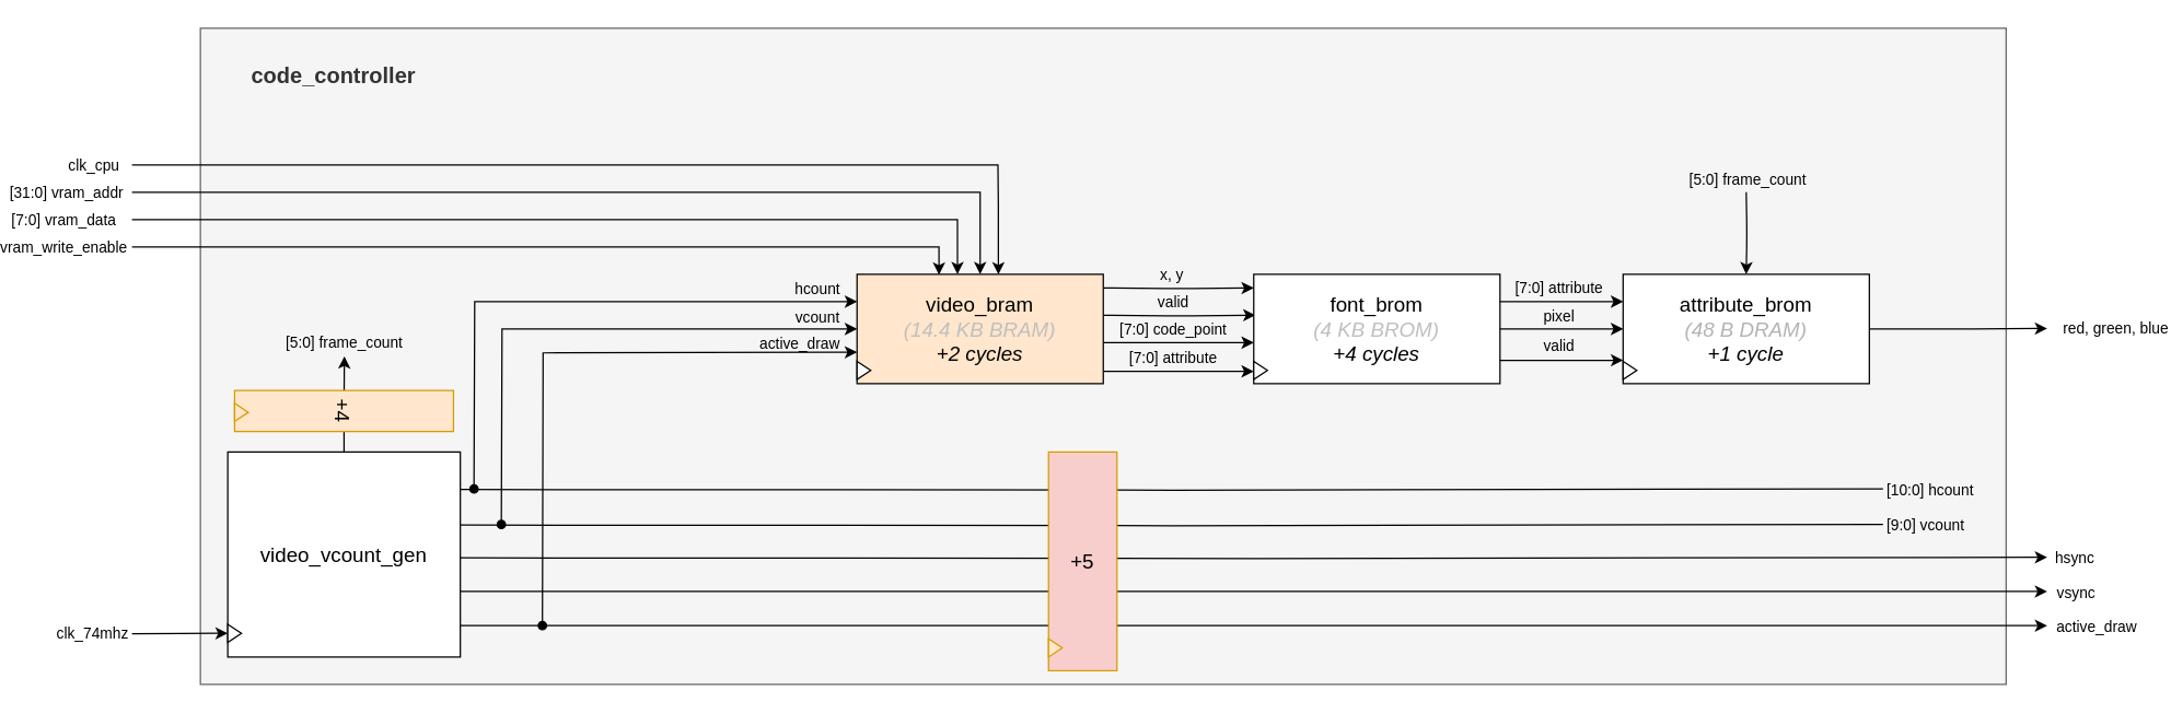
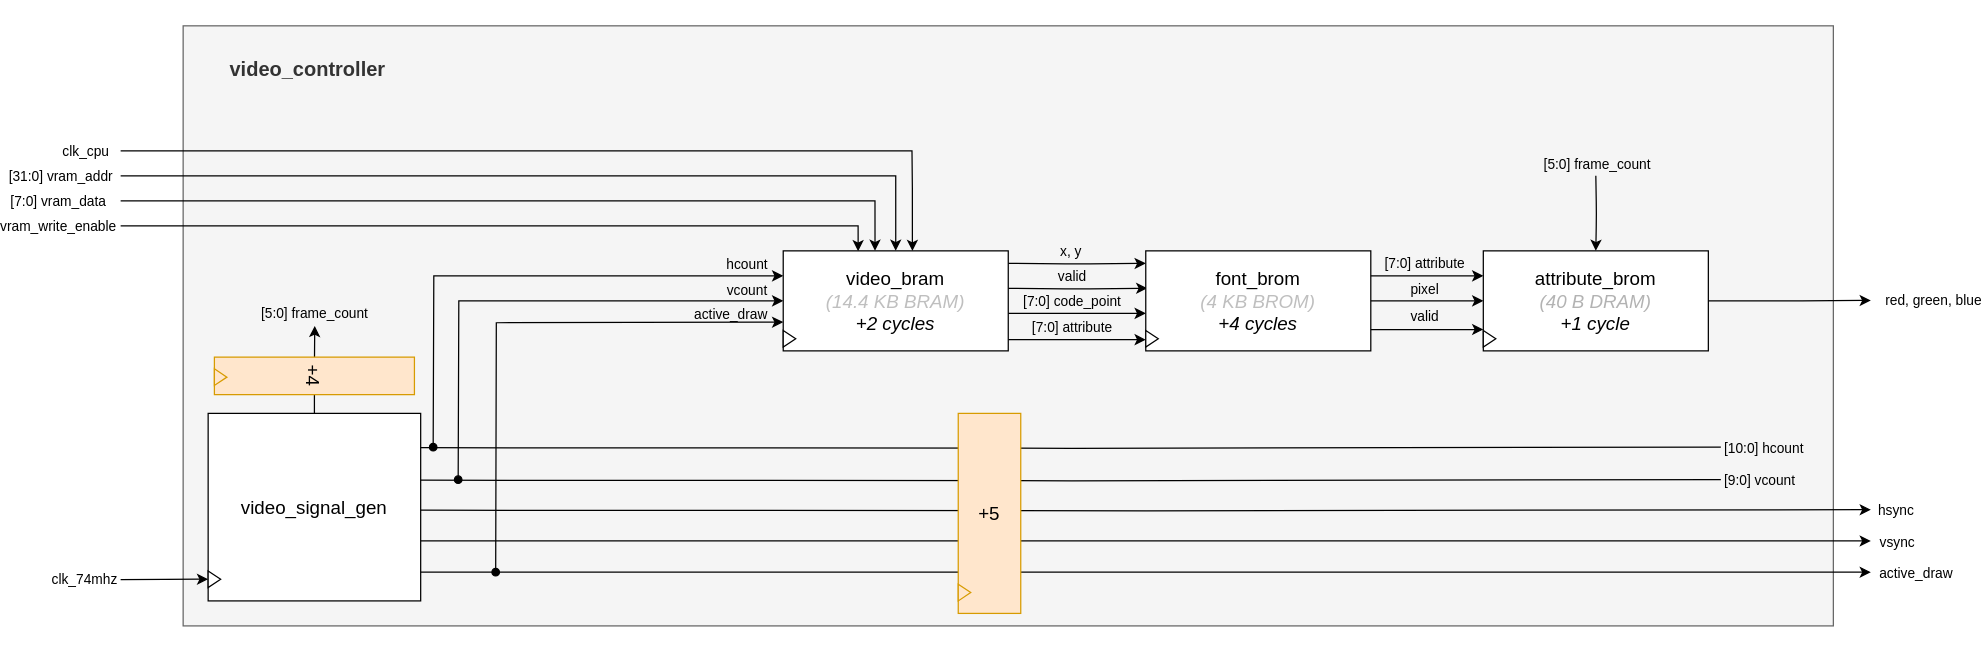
  <mxCell id="0" />
  <mxCell id="1" parent="0" />
- <mxCell id="2" value="&lt;div align=&quot;left&quot;&gt;&lt;font style=&quot;font-size: 16px;&quot;&gt;&lt;b&gt;&lt;br&gt;&lt;/b&gt;&lt;/font&gt;&lt;/div&gt;&lt;div align=&quot;left&quot;&gt;&lt;font style=&quot;font-size: 16px;&quot;&gt;&lt;b&gt;&lt;span style=&quot;white-space: pre;&quot;&gt;&#09;&lt;/span&gt;code_controller&lt;br&gt;&lt;/b&gt;&lt;/font&gt;&lt;/div&gt;" style="rounded=0;whiteSpace=wrap;html=1;fillColor=#f5f5f5;fontColor=#333333;strokeColor=#666666;verticalAlign=top;labelPosition=center;verticalLabelPosition=middle;align=left;movable=0;resizable=0;rotatable=0;deletable=0;editable=0;locked=1;connectable=0;" vertex="1" parent="1"><mxGeometry x="70" y="20" width="1320" height="480" as="geometry" /></mxCell>
+ <mxCell id="2" value="&lt;div align=&quot;left&quot;&gt;&lt;font style=&quot;font-size: 16px;&quot;&gt;&lt;b&gt;&lt;br&gt;&lt;/b&gt;&lt;/font&gt;&lt;/div&gt;&lt;div align=&quot;left&quot;&gt;&lt;font style=&quot;font-size: 16px;&quot;&gt;&lt;b&gt;&lt;span style=&quot;white-space: pre;&quot;&gt;&#09;&lt;/span&gt;video_controller&lt;br&gt;&lt;/b&gt;&lt;/font&gt;&lt;/div&gt;" style="rounded=0;whiteSpace=wrap;html=1;fillColor=#f5f5f5;fontColor=#333333;strokeColor=#666666;verticalAlign=top;labelPosition=center;verticalLabelPosition=middle;align=left;movable=0;resizable=0;rotatable=0;deletable=0;editable=0;locked=1;connectable=0;" vertex="1" parent="1"><mxGeometry x="70" y="20" width="1320" height="480" as="geometry" /></mxCell>
  <mxCell id="3" value="" style="group;rounded=0;fontSize=15;" vertex="1" connectable="0" parent="1"><mxGeometry x="90" y="330" width="170" height="150" as="geometry" /></mxCell>
  <mxCell id="4" style="edgeStyle=orthogonalEdgeStyle;orthogonalLoop=1;jettySize=auto;html=1;exitX=1;exitY=0.5;exitDx=0;exitDy=0;rounded=0;" edge="1" parent="3"><mxGeometry relative="1" as="geometry"><mxPoint x="1330" y="102" as="targetPoint" /><mxPoint x="170" y="102" as="sourcePoint" /></mxGeometry></mxCell>
  <mxCell id="5" value="vsync" style="edgeLabel;html=1;align=center;verticalAlign=middle;resizable=0;points=[];labelBackgroundColor=none;rounded=0;" vertex="1" connectable="0" parent="4"><mxGeometry x="0.984" y="1" relative="1" as="geometry"><mxPoint x="29" y="1" as="offset" /></mxGeometry></mxCell>
  <mxCell id="6" style="edgeStyle=orthogonalEdgeStyle;orthogonalLoop=1;jettySize=auto;html=1;exitX=0.5;exitY=0;exitDx=0;exitDy=0;" edge="1" parent="3" source="8"><mxGeometry relative="1" as="geometry"><mxPoint x="85.261" y="-70" as="targetPoint" /></mxGeometry></mxCell>
  <mxCell id="7" value="[5:0] frame_count" style="edgeLabel;html=1;align=center;verticalAlign=middle;resizable=0;points=[];labelBackgroundColor=none;" vertex="1" connectable="0" parent="6"><mxGeometry x="0.101" y="-1" relative="1" as="geometry"><mxPoint x="-2" y="-42" as="offset" /></mxGeometry></mxCell>
- <mxCell id="8" value="video_vcount_gen" style="rounded=0;whiteSpace=wrap;html=1;fontSize=15;" vertex="1" parent="3"><mxGeometry width="170" height="150" as="geometry" /></mxCell>
+ <mxCell id="8" value="video_signal_gen" style="rounded=0;whiteSpace=wrap;html=1;fontSize=15;" vertex="1" parent="3"><mxGeometry width="170" height="150" as="geometry" /></mxCell>
  <mxCell id="9" style="edgeStyle=orthogonalEdgeStyle;orthogonalLoop=1;jettySize=auto;html=1;exitX=0;exitY=0.5;exitDx=0;exitDy=0;endArrow=none;endFill=0;startArrow=classic;startFill=1;rounded=0;" edge="1" parent="3" source="11"><mxGeometry relative="1" as="geometry"><mxPoint x="-70" y="133" as="targetPoint" /></mxGeometry></mxCell>
  <mxCell id="10" value="clk_74mhz" style="edgeLabel;html=1;align=center;verticalAlign=middle;resizable=0;points=[];rounded=0;" vertex="1" connectable="0" parent="9"><mxGeometry x="0.414" y="-1" relative="1" as="geometry"><mxPoint x="-50" as="offset" /></mxGeometry></mxCell>
  <mxCell id="11" value="" style="triangle;whiteSpace=wrap;html=1;rounded=0;" vertex="1" parent="3"><mxGeometry y="126" width="10" height="13.33" as="geometry" /></mxCell>
  <mxCell id="12" style="edgeStyle=orthogonalEdgeStyle;orthogonalLoop=1;jettySize=auto;html=1;exitX=1;exitY=0.5;exitDx=0;exitDy=0;rounded=0;" edge="1" parent="1"><mxGeometry relative="1" as="geometry"><mxPoint x="1420" y="407" as="targetPoint" /><mxPoint x="260" y="407.43" as="sourcePoint" /></mxGeometry></mxCell>
  <mxCell id="13" value="hsync" style="edgeLabel;html=1;align=center;verticalAlign=middle;resizable=0;points=[];labelBackgroundColor=none;rounded=0;" vertex="1" connectable="0" parent="12"><mxGeometry x="0.984" y="1" relative="1" as="geometry"><mxPoint x="29" y="1" as="offset" /></mxGeometry></mxCell>
  <mxCell id="14" style="edgeStyle=orthogonalEdgeStyle;orthogonalLoop=1;jettySize=auto;html=1;rounded=0;" edge="1" parent="1"><mxGeometry relative="1" as="geometry"><mxPoint x="1420" y="457" as="targetPoint" /><mxPoint x="260" y="457" as="sourcePoint" /></mxGeometry></mxCell>
  <mxCell id="15" value="active_draw" style="edgeLabel;html=1;align=center;verticalAlign=middle;resizable=0;points=[];labelBackgroundColor=none;rounded=0;" vertex="1" connectable="0" parent="14"><mxGeometry x="0.984" y="1" relative="1" as="geometry"><mxPoint x="44" y="1" as="offset" /></mxGeometry></mxCell>
  <mxCell id="16" style="edgeStyle=orthogonalEdgeStyle;orthogonalLoop=1;jettySize=auto;html=1;exitX=1;exitY=0.5;exitDx=0;exitDy=0;rounded=0;endArrow=none;endFill=0;" edge="1" parent="1"><mxGeometry relative="1" as="geometry"><mxPoint x="1300" y="383" as="targetPoint" /><mxPoint x="260" y="383.43" as="sourcePoint" /></mxGeometry></mxCell>
  <mxCell id="17" value="[9:0] vcount" style="edgeLabel;html=1;align=left;verticalAlign=middle;resizable=0;points=[];labelBackgroundColor=none;rounded=0;" vertex="1" connectable="0" parent="16"><mxGeometry x="0.984" y="1" relative="1" as="geometry"><mxPoint x="9" y="1" as="offset" /></mxGeometry></mxCell>
  <mxCell id="18" style="edgeStyle=orthogonalEdgeStyle;orthogonalLoop=1;jettySize=auto;html=1;exitX=1;exitY=0.5;exitDx=0;exitDy=0;rounded=0;endArrow=none;endFill=0;" edge="1" parent="1"><mxGeometry relative="1" as="geometry"><mxPoint x="1300" y="357" as="targetPoint" /><mxPoint x="260" y="357.43" as="sourcePoint" /></mxGeometry></mxCell>
  <mxCell id="19" value="[10:0] hcount" style="edgeLabel;html=1;align=left;verticalAlign=middle;resizable=0;points=[];labelBackgroundColor=none;rounded=0;" vertex="1" connectable="0" parent="18"><mxGeometry x="0.984" y="1" relative="1" as="geometry"><mxPoint x="9" y="1" as="offset" /></mxGeometry></mxCell>
  <mxCell id="20" style="edgeStyle=orthogonalEdgeStyle;orthogonalLoop=1;jettySize=auto;html=1;exitX=0;exitY=0.25;exitDx=0;exitDy=0;endArrow=oval;endFill=1;rounded=0;startArrow=classic;startFill=1;" edge="1" parent="1" source="42"><mxGeometry relative="1" as="geometry"><mxPoint x="270" y="357" as="targetPoint" /><mxPoint x="360" y="220" as="sourcePoint" /></mxGeometry></mxCell>
  <mxCell id="21" value="hcount" style="edgeLabel;html=1;align=center;verticalAlign=middle;resizable=0;points=[];labelBackgroundColor=none;" vertex="1" connectable="0" parent="20"><mxGeometry x="-0.544" y="-2" relative="1" as="geometry"><mxPoint x="65" y="-8" as="offset" /></mxGeometry></mxCell>
  <mxCell id="22" style="edgeStyle=orthogonalEdgeStyle;orthogonalLoop=1;jettySize=auto;html=1;exitX=0;exitY=0.5;exitDx=0;exitDy=0;endArrow=oval;endFill=1;rounded=0;startArrow=classic;startFill=1;" edge="1" parent="1" source="42"><mxGeometry relative="1" as="geometry"><mxPoint x="290" y="383" as="targetPoint" /><mxPoint x="361.68" y="246.16" as="sourcePoint" /></mxGeometry></mxCell>
  <mxCell id="23" value="vcount" style="edgeLabel;html=1;align=center;verticalAlign=middle;resizable=0;points=[];labelBackgroundColor=none;" vertex="1" connectable="0" parent="22"><mxGeometry x="-0.539" y="-1" relative="1" as="geometry"><mxPoint x="63" y="-8" as="offset" /></mxGeometry></mxCell>
  <mxCell id="24" style="edgeStyle=orthogonalEdgeStyle;orthogonalLoop=1;jettySize=auto;html=1;exitX=0.5;exitY=0;exitDx=0;exitDy=0;endArrow=none;endFill=0;startArrow=classic;startFill=1;rounded=0;" edge="1" parent="1" source="42"><mxGeometry relative="1" as="geometry"><mxPoint x="20" y="140" as="targetPoint" /><Array as="points"><mxPoint x="640" y="140" /></Array></mxGeometry></mxCell>
  <mxCell id="25" value="[31:0] vram_addr" style="edgeLabel;html=1;align=center;verticalAlign=middle;resizable=0;points=[];" vertex="1" connectable="0" parent="24"><mxGeometry x="0.96" y="3" relative="1" as="geometry"><mxPoint x="-63" y="-3" as="offset" /></mxGeometry></mxCell>
  <mxCell id="26" style="edgeStyle=orthogonalEdgeStyle;orthogonalLoop=1;jettySize=auto;html=1;exitX=0.408;exitY=0;exitDx=0;exitDy=0;endArrow=none;endFill=0;exitPerimeter=0;startArrow=classic;startFill=1;rounded=0;" edge="1" parent="1" source="42"><mxGeometry relative="1" as="geometry"><mxPoint x="20" y="160" as="targetPoint" /><Array as="points"><mxPoint x="623" y="160" /></Array></mxGeometry></mxCell>
  <mxCell id="27" value="[7:0] vram_data" style="edgeLabel;html=1;align=center;verticalAlign=middle;resizable=0;points=[];" vertex="1" connectable="0" parent="26"><mxGeometry x="0.992" relative="1" as="geometry"><mxPoint x="-53" as="offset" /></mxGeometry></mxCell>
  <mxCell id="28" style="edgeStyle=orthogonalEdgeStyle;orthogonalLoop=1;jettySize=auto;html=1;exitX=0.574;exitY=0.001;exitDx=0;exitDy=0;endArrow=none;endFill=0;exitPerimeter=0;startArrow=classic;startFill=1;rounded=0;" edge="1" parent="1" source="42"><mxGeometry relative="1" as="geometry"><mxPoint x="20" y="120" as="targetPoint" /><Array as="points"><mxPoint x="653" y="150" /><mxPoint x="653" y="100" /></Array></mxGeometry></mxCell>
  <mxCell id="29" value="clk_cpu" style="edgeLabel;html=1;align=center;verticalAlign=middle;resizable=0;points=[];" vertex="1" connectable="0" parent="28"><mxGeometry x="0.973" relative="1" as="geometry"><mxPoint x="-39" as="offset" /></mxGeometry></mxCell>
  <mxCell id="30" style="edgeStyle=orthogonalEdgeStyle;orthogonalLoop=1;jettySize=auto;html=1;exitX=0.333;exitY=0.004;exitDx=0;exitDy=0;exitPerimeter=0;endArrow=none;endFill=0;startArrow=classic;startFill=1;rounded=0;" edge="1" parent="1" source="42"><mxGeometry relative="1" as="geometry"><mxPoint x="20" y="180" as="targetPoint" /><Array as="points"><mxPoint x="610" y="180" /></Array></mxGeometry></mxCell>
  <mxCell id="31" value="vram_write_enable" style="edgeLabel;html=1;align=center;verticalAlign=middle;resizable=0;points=[];" vertex="1" connectable="0" parent="30"><mxGeometry x="0.93" relative="1" as="geometry"><mxPoint x="-72" as="offset" /></mxGeometry></mxCell>
  <mxCell id="32" style="edgeStyle=orthogonalEdgeStyle;orthogonalLoop=1;jettySize=auto;html=1;exitX=1;exitY=0.25;exitDx=0;exitDy=0;entryX=0;entryY=0.125;entryDx=0;entryDy=0;entryPerimeter=0;" edge="1" parent="1" target="45"><mxGeometry relative="1" as="geometry"><mxPoint x="730" y="210" as="sourcePoint" /><mxPoint x="800" y="210" as="targetPoint" /></mxGeometry></mxCell>
  <mxCell id="33" value="x, y" style="edgeLabel;html=1;align=center;verticalAlign=middle;resizable=0;points=[];labelBackgroundColor=none;" vertex="1" connectable="0" parent="32"><mxGeometry x="-0.514" relative="1" as="geometry"><mxPoint x="23" y="-10" as="offset" /></mxGeometry></mxCell>
  <mxCell id="34" style="edgeStyle=orthogonalEdgeStyle;orthogonalLoop=1;jettySize=auto;html=1;exitX=1;exitY=0.5;exitDx=0;exitDy=0;entryX=0.007;entryY=0.373;entryDx=0;entryDy=0;entryPerimeter=0;" edge="1" parent="1" target="45"><mxGeometry relative="1" as="geometry"><mxPoint x="730" y="230" as="sourcePoint" /><mxPoint x="800" y="230" as="targetPoint" /></mxGeometry></mxCell>
  <mxCell id="35" value="valid" style="edgeLabel;html=1;align=center;verticalAlign=middle;resizable=0;points=[];labelBackgroundColor=none;" vertex="1" connectable="0" parent="34"><mxGeometry x="-0.101" y="2" relative="1" as="geometry"><mxPoint y="-8" as="offset" /></mxGeometry></mxCell>
  <mxCell id="36" style="edgeStyle=orthogonalEdgeStyle;orthogonalLoop=1;jettySize=auto;html=1;exitX=1;exitY=0.5;exitDx=0;exitDy=0;" edge="1" parent="1"><mxGeometry relative="1" as="geometry"><mxPoint x="730" y="250" as="sourcePoint" /><mxPoint x="840" y="250" as="targetPoint" /></mxGeometry></mxCell>
  <mxCell id="37" value="[7:0] code_point" style="edgeLabel;html=1;align=center;verticalAlign=middle;resizable=0;points=[];labelBackgroundColor=none;" vertex="1" connectable="0" parent="36"><mxGeometry x="-0.04" y="2" relative="1" as="geometry"><mxPoint x="-3" y="-8" as="offset" /></mxGeometry></mxCell>
  <mxCell id="38" style="edgeStyle=orthogonalEdgeStyle;orthogonalLoop=1;jettySize=auto;html=1;exitX=1;exitY=0.75;exitDx=0;exitDy=0;entryX=0;entryY=0.75;entryDx=0;entryDy=0;" edge="1" parent="1"><mxGeometry relative="1" as="geometry"><mxPoint x="730" y="271" as="sourcePoint" /><mxPoint x="840" y="271" as="targetPoint" /></mxGeometry></mxCell>
  <mxCell id="39" value="[7:0] attribute" style="edgeLabel;html=1;align=center;verticalAlign=middle;resizable=0;points=[];labelBackgroundColor=none;" vertex="1" connectable="0" parent="38"><mxGeometry x="0.025" y="-2" relative="1" as="geometry"><mxPoint x="-6" y="-13" as="offset" /></mxGeometry></mxCell>
  <mxCell id="40" style="edgeStyle=orthogonalEdgeStyle;orthogonalLoop=1;jettySize=auto;html=1;exitX=0;exitY=0.75;exitDx=0;exitDy=0;endArrow=oval;endFill=1;startArrow=classic;startFill=1;rounded=0;" edge="1" parent="1"><mxGeometry relative="1" as="geometry"><mxPoint x="320" y="457" as="targetPoint" /><mxPoint x="550" y="257" as="sourcePoint" /></mxGeometry></mxCell>
  <mxCell id="41" value="active_draw" style="edgeLabel;html=1;align=center;verticalAlign=middle;resizable=0;points=[];labelBackgroundColor=none;" vertex="1" connectable="0" parent="40"><mxGeometry x="-0.806" y="1" relative="1" as="geometry"><mxPoint x="-1" y="-8" as="offset" /></mxGeometry></mxCell>
- <mxCell id="42" value="video_bram&lt;br&gt;&lt;i&gt;&lt;font color=&quot;#bfbfbf&quot;&gt;(14.4 KB BRAM)&lt;/font&gt;&lt;/i&gt;&lt;br&gt;&lt;i&gt;+2 cycles&lt;/i&gt;" style="rounded=0;whiteSpace=wrap;html=1;fontSize=15;fillColor=#ffe6cc;" vertex="1" parent="1"><mxGeometry x="550" y="200" width="180" height="80" as="geometry" /></mxCell>
+ <mxCell id="42" value="video_bram&lt;br&gt;&lt;i&gt;&lt;font color=&quot;#bfbfbf&quot;&gt;(14.4 KB BRAM)&lt;/font&gt;&lt;/i&gt;&lt;br&gt;&lt;i&gt;+2 cycles&lt;/i&gt;" style="rounded=0;whiteSpace=wrap;html=1;fontSize=15;" vertex="1" parent="1"><mxGeometry x="550" y="200" width="180" height="80" as="geometry" /></mxCell>
  <mxCell id="43" value="" style="triangle;whiteSpace=wrap;html=1;rounded=0;rotation=0;" vertex="1" parent="1"><mxGeometry x="550" y="263.67" width="10" height="13.33" as="geometry" /></mxCell>
  <mxCell id="44" value="" style="group" vertex="1" connectable="0" parent="1"><mxGeometry x="840" y="200" width="180" height="80" as="geometry" /></mxCell>
  <mxCell id="45" value="font_brom&lt;br&gt;&lt;i&gt;&lt;font color=&quot;#bfbfbf&quot;&gt;(4 KB BROM)&lt;/font&gt;&lt;/i&gt;&lt;br&gt;&lt;i&gt;+4 cycles&lt;/i&gt;" style="rounded=0;whiteSpace=wrap;html=1;fontSize=15;" vertex="1" parent="44"><mxGeometry width="180" height="80" as="geometry" /></mxCell>
  <mxCell id="46" value="" style="triangle;whiteSpace=wrap;html=1;rounded=0;rotation=0;" vertex="1" parent="44"><mxGeometry y="63.67" width="10" height="13.33" as="geometry" /></mxCell>
  <mxCell id="47" style="edgeStyle=orthogonalEdgeStyle;orthogonalLoop=1;jettySize=auto;html=1;exitX=1;exitY=0.5;exitDx=0;exitDy=0;" edge="1" parent="1" source="49"><mxGeometry relative="1" as="geometry"><mxPoint x="1420" y="239.609" as="targetPoint" /></mxGeometry></mxCell>
  <mxCell id="48" value="red, green, blue" style="edgeLabel;html=1;align=center;verticalAlign=middle;resizable=0;points=[];" vertex="1" connectable="0" parent="47"><mxGeometry x="0.918" y="-1" relative="1" as="geometry"><mxPoint x="55" y="-1" as="offset" /></mxGeometry></mxCell>
- <mxCell id="49" value="attribute_brom&lt;br&gt;&lt;div&gt;&lt;i&gt;&lt;font color=&quot;#b3b3b3&quot;&gt;(48 B DRAM)&lt;/font&gt;&lt;/i&gt;&lt;/div&gt;&lt;div&gt;&lt;i&gt;+1 cycle&lt;br&gt;&lt;/i&gt;&lt;/div&gt;" style="rounded=0;whiteSpace=wrap;html=1;fontSize=15;" vertex="1" parent="1"><mxGeometry x="1110" y="200" width="180" height="80" as="geometry" /></mxCell>
+ <mxCell id="49" value="attribute_brom&lt;br&gt;&lt;div&gt;&lt;i&gt;&lt;font color=&quot;#b3b3b3&quot;&gt;(40 B DRAM)&lt;/font&gt;&lt;/i&gt;&lt;/div&gt;&lt;div&gt;&lt;i&gt;+1 cycle&lt;br&gt;&lt;/i&gt;&lt;/div&gt;" style="rounded=0;whiteSpace=wrap;html=1;fontSize=15;" vertex="1" parent="1"><mxGeometry x="1110" y="200" width="180" height="80" as="geometry" /></mxCell>
  <mxCell id="50" style="edgeStyle=orthogonalEdgeStyle;orthogonalLoop=1;jettySize=auto;html=1;exitX=1;exitY=0.25;exitDx=0;exitDy=0;entryX=0;entryY=0.25;entryDx=0;entryDy=0;" edge="1" parent="1" source="45" target="49"><mxGeometry relative="1" as="geometry" /></mxCell>
  <mxCell id="51" value="[7:0] attribute" style="edgeLabel;html=1;align=center;verticalAlign=middle;resizable=0;points=[];labelBackgroundColor=none;" vertex="1" connectable="0" parent="50"><mxGeometry x="0.244" y="-2" relative="1" as="geometry"><mxPoint x="-14" y="-13" as="offset" /></mxGeometry></mxCell>
  <mxCell id="52" style="edgeStyle=orthogonalEdgeStyle;orthogonalLoop=1;jettySize=auto;html=1;exitX=0.5;exitY=1;exitDx=0;exitDy=0;entryX=0.5;entryY=0;entryDx=0;entryDy=0;" edge="1" parent="1" target="49"><mxGeometry relative="1" as="geometry"><mxPoint x="1200" y="140" as="sourcePoint" /></mxGeometry></mxCell>
  <mxCell id="53" value="[5:0] frame_count" style="edgeLabel;html=1;align=center;verticalAlign=middle;resizable=0;points=[];labelBackgroundColor=none;" vertex="1" connectable="0" parent="52"><mxGeometry x="-0.305" y="-1" relative="1" as="geometry"><mxPoint x="1" y="-31" as="offset" /></mxGeometry></mxCell>
  <mxCell id="54" style="edgeStyle=orthogonalEdgeStyle;orthogonalLoop=1;jettySize=auto;html=1;exitX=1;exitY=0.5;exitDx=0;exitDy=0;entryX=0;entryY=0.5;entryDx=0;entryDy=0;" edge="1" parent="1" source="45" target="49"><mxGeometry relative="1" as="geometry" /></mxCell>
  <mxCell id="55" value="pixel" style="edgeLabel;html=1;align=center;verticalAlign=middle;resizable=0;points=[];labelBackgroundColor=none;" vertex="1" connectable="0" parent="54"><mxGeometry x="0.225" y="1" relative="1" as="geometry"><mxPoint x="-13" y="-9" as="offset" /></mxGeometry></mxCell>
  <mxCell id="56" value="" style="triangle;whiteSpace=wrap;html=1;rounded=0;rotation=0;" vertex="1" parent="1"><mxGeometry x="1110" y="263.67" width="10" height="13.33" as="geometry" /></mxCell>
  <mxCell id="57" value="+4" style="rounded=0;whiteSpace=wrap;html=1;fillColor=#ffe6cc;strokeColor=#d79b00;fontSize=15;rotation=90;" vertex="1" parent="1"><mxGeometry x="160" y="220" width="30" height="160" as="geometry" /></mxCell>
  <mxCell id="58" value="" style="triangle;whiteSpace=wrap;html=1;rounded=0;fillColor=#ffe6cc;strokeColor=#d79b00;" vertex="1" parent="1"><mxGeometry x="95" y="294.33" width="10" height="13.33" as="geometry" /></mxCell>
  <mxCell id="59" value="" style="group" vertex="1" connectable="0" parent="1"><mxGeometry x="690" y="330" width="50" height="160" as="geometry" /></mxCell>
- <mxCell id="60" value="+5" style="rounded=0;whiteSpace=wrap;html=1;fillColor=#f8cecc;strokeColor=#d79b00;fontSize=15;" vertex="1" parent="59"><mxGeometry width="50" height="160" as="geometry" /></mxCell>
+ <mxCell id="60" value="+5" style="rounded=0;whiteSpace=wrap;html=1;fillColor=#ffe6cc;strokeColor=#d79b00;fontSize=15;" vertex="1" parent="59"><mxGeometry width="50" height="160" as="geometry" /></mxCell>
  <mxCell id="61" value="" style="triangle;whiteSpace=wrap;html=1;rounded=0;fillColor=#ffe6cc;strokeColor=#d79b00;" vertex="1" parent="59"><mxGeometry y="136.67" width="10" height="13.33" as="geometry" /></mxCell>
  <mxCell id="62" style="edgeStyle=orthogonalEdgeStyle;orthogonalLoop=1;jettySize=auto;html=1;exitX=0.5;exitY=1;exitDx=0;exitDy=0;" edge="1" parent="59" source="60" target="60"><mxGeometry relative="1" as="geometry" /></mxCell>
  <mxCell id="63" style="edgeStyle=orthogonalEdgeStyle;orthogonalLoop=1;jettySize=auto;html=1;exitX=1;exitY=0.5;exitDx=0;exitDy=0;entryX=0;entryY=0.5;entryDx=0;entryDy=0;" edge="1" parent="1"><mxGeometry relative="1" as="geometry"><mxPoint x="1020" y="262.93" as="sourcePoint" /><mxPoint x="1110" y="262.93" as="targetPoint" /></mxGeometry></mxCell>
  <mxCell id="64" value="valid" style="edgeLabel;html=1;align=center;verticalAlign=middle;resizable=0;points=[];labelBackgroundColor=none;" vertex="1" connectable="0" parent="63"><mxGeometry x="0.225" y="1" relative="1" as="geometry"><mxPoint x="-13" y="-9" as="offset" /></mxGeometry></mxCell>
